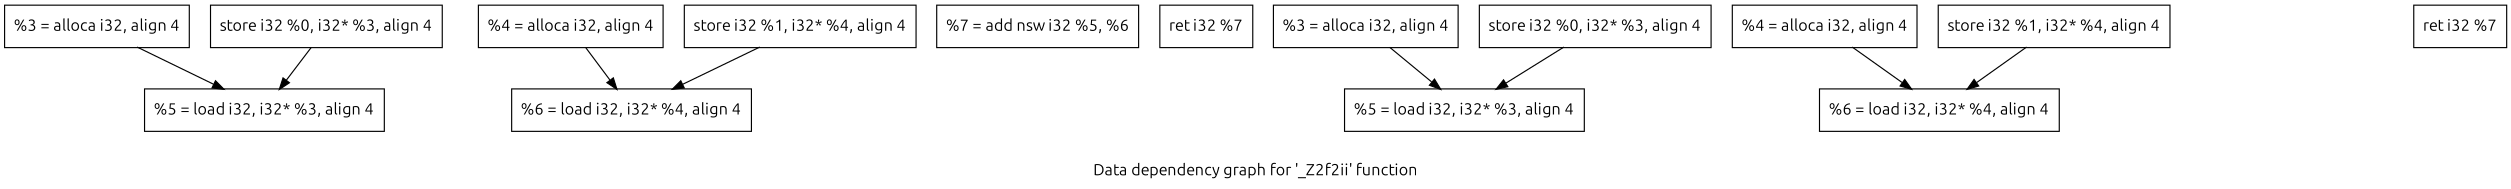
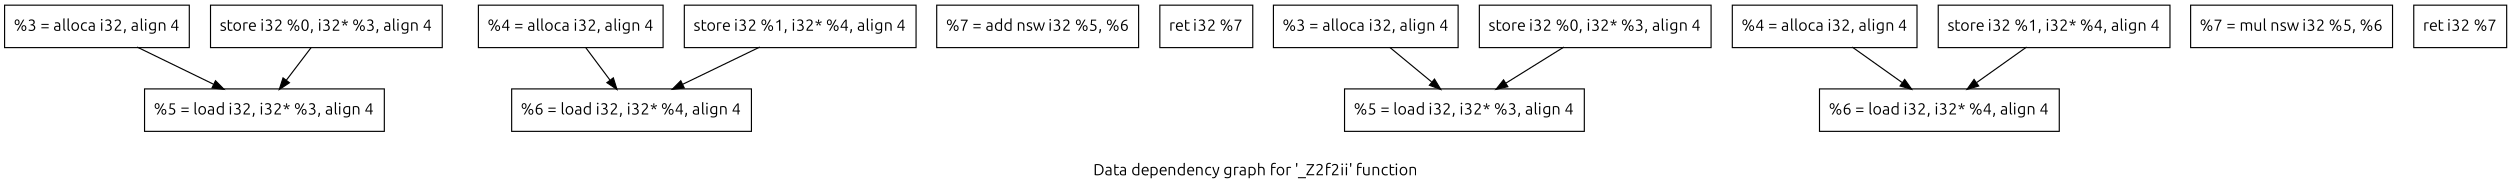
  digraph {
    label="Data dependency graph for '_Z2f2ii' function"
    fontname=Ubuntu
    node [shape=record fontname=Ubuntu]
    edge [fontname=Ubuntu]
    n1 [label="{  %3 = alloca i32, align 4}"]
    n2 [label="{  %5 = load i32, i32* %3, align 4}"]
    n3 [label="{  %4 = alloca i32, align 4}"]
    n4 [label="{  %6 = load i32, i32* %4, align 4}"]
    n5 [label="{  store i32 %0, i32* %3, align 4}"]
    n6 [label="{  store i32 %1, i32* %4, align 4}"]
    n7 [label="{  %7 = add nsw i32 %5, %6}"]
    n8 [label="{  ret i32 %7}"]
    n9 [label="{  %3 = alloca i32, align 4}"]
    n10 [label="{  %5 = load i32, i32* %3, align 4}"]
    n11 [label="{  %4 = alloca i32, align 4}"]
    n12 [label="{  %6 = load i32, i32* %4, align 4}"]
    n13 [label="{  store i32 %0, i32* %3, align 4}"]
    n14 [label="{  store i32 %1, i32* %4, align 4}"]
+   n15 [label="{  %7 = mul nsw i32 %5, %6}"]
    n16 [label="{  ret i32 %7}"]
    n1 -> n2
    n3 -> n4
    n5 -> n2
    n6 -> n4
    n9 -> n10
    n11 -> n12
    n13 -> n10
    n14 -> n12
  }
